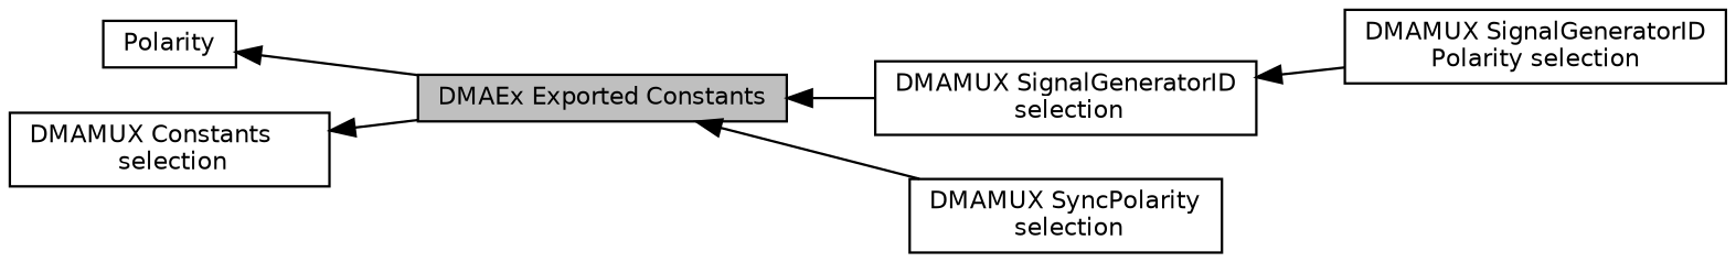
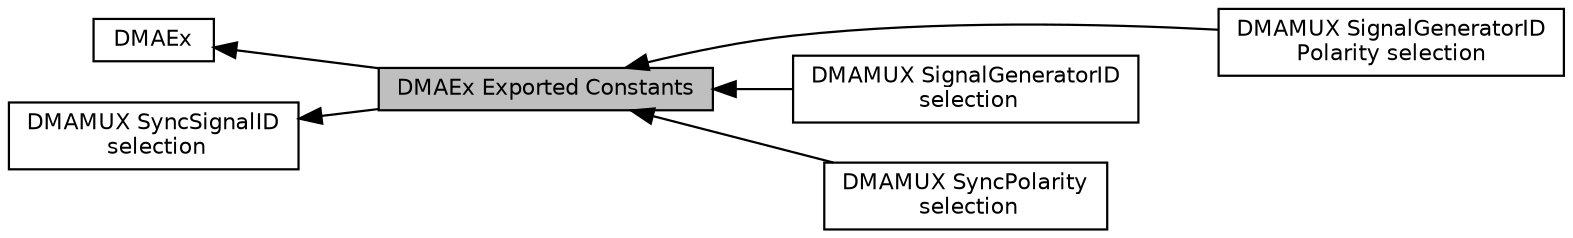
  digraph {
    rankdir=LR
    node [color=black fillcolor=white fontname=Helvetica fontsize=10 shape=box style=filled]
    edge [dir=back fontname=Helvetica fontsize=10 labelfontname=Helvetica labelfontsize=10 shape=plaintext style=solid]
-   n1 [height=0.2 label=Polarity width=0.4]
+   n1 [height=0.2 label=DMAEx width=0.4]
    n2 [fillcolor=grey75 fontcolor=black height=0.2 label="DMAEx Exported Constants" width=0.4]
    n3 [height=0.2 label="DMAMUX SignalGeneratorID\lPolarity selection" width=0.4]
    n4 [height=0.2 label="DMAMUX SignalGeneratorID\l selection" width=0.4]
    n5 [height=0.2 label="DMAMUX SyncPolarity\l selection" width=0.4]
-   n6 [height=0.2 label="DMAMUX Constants\l selection" width=0.4]
+   n6 [height=0.2 label="DMAMUX SyncSignalID\l selection" width=0.4]
    n1 -> n2
-   n4 -> n3
+   n2 -> n3
    n2 -> n4
    n2 -> n5
    n6 -> n2
  }
